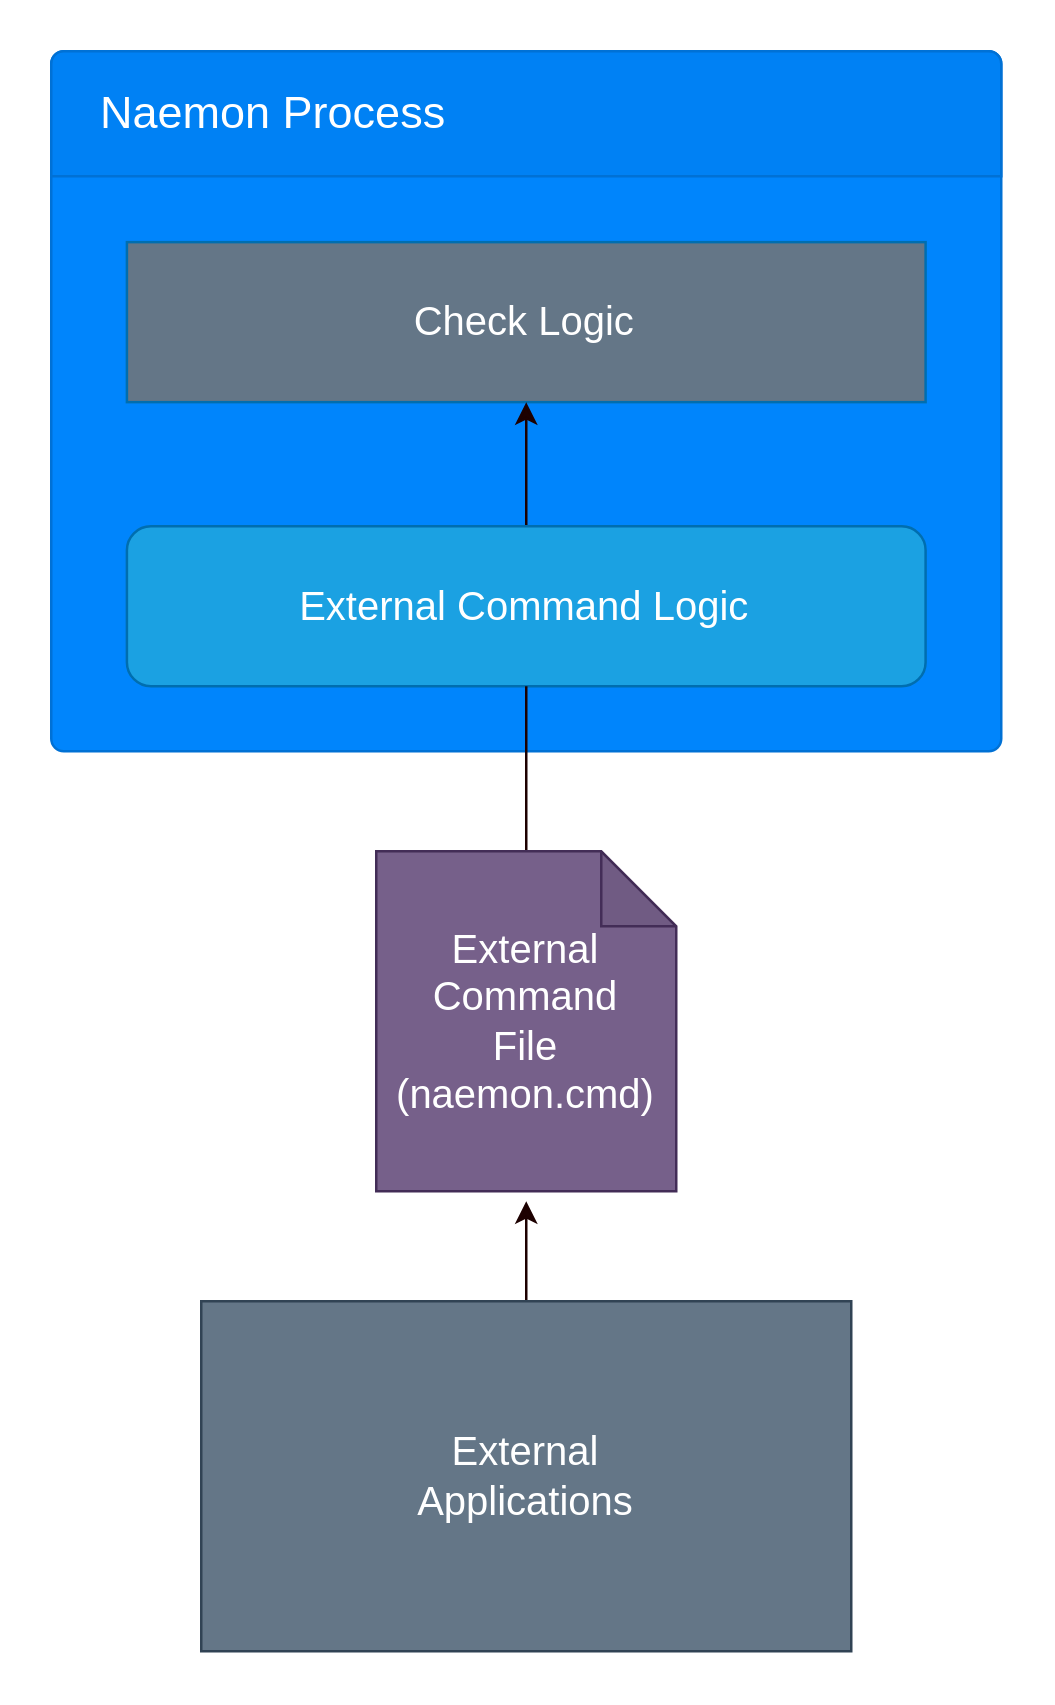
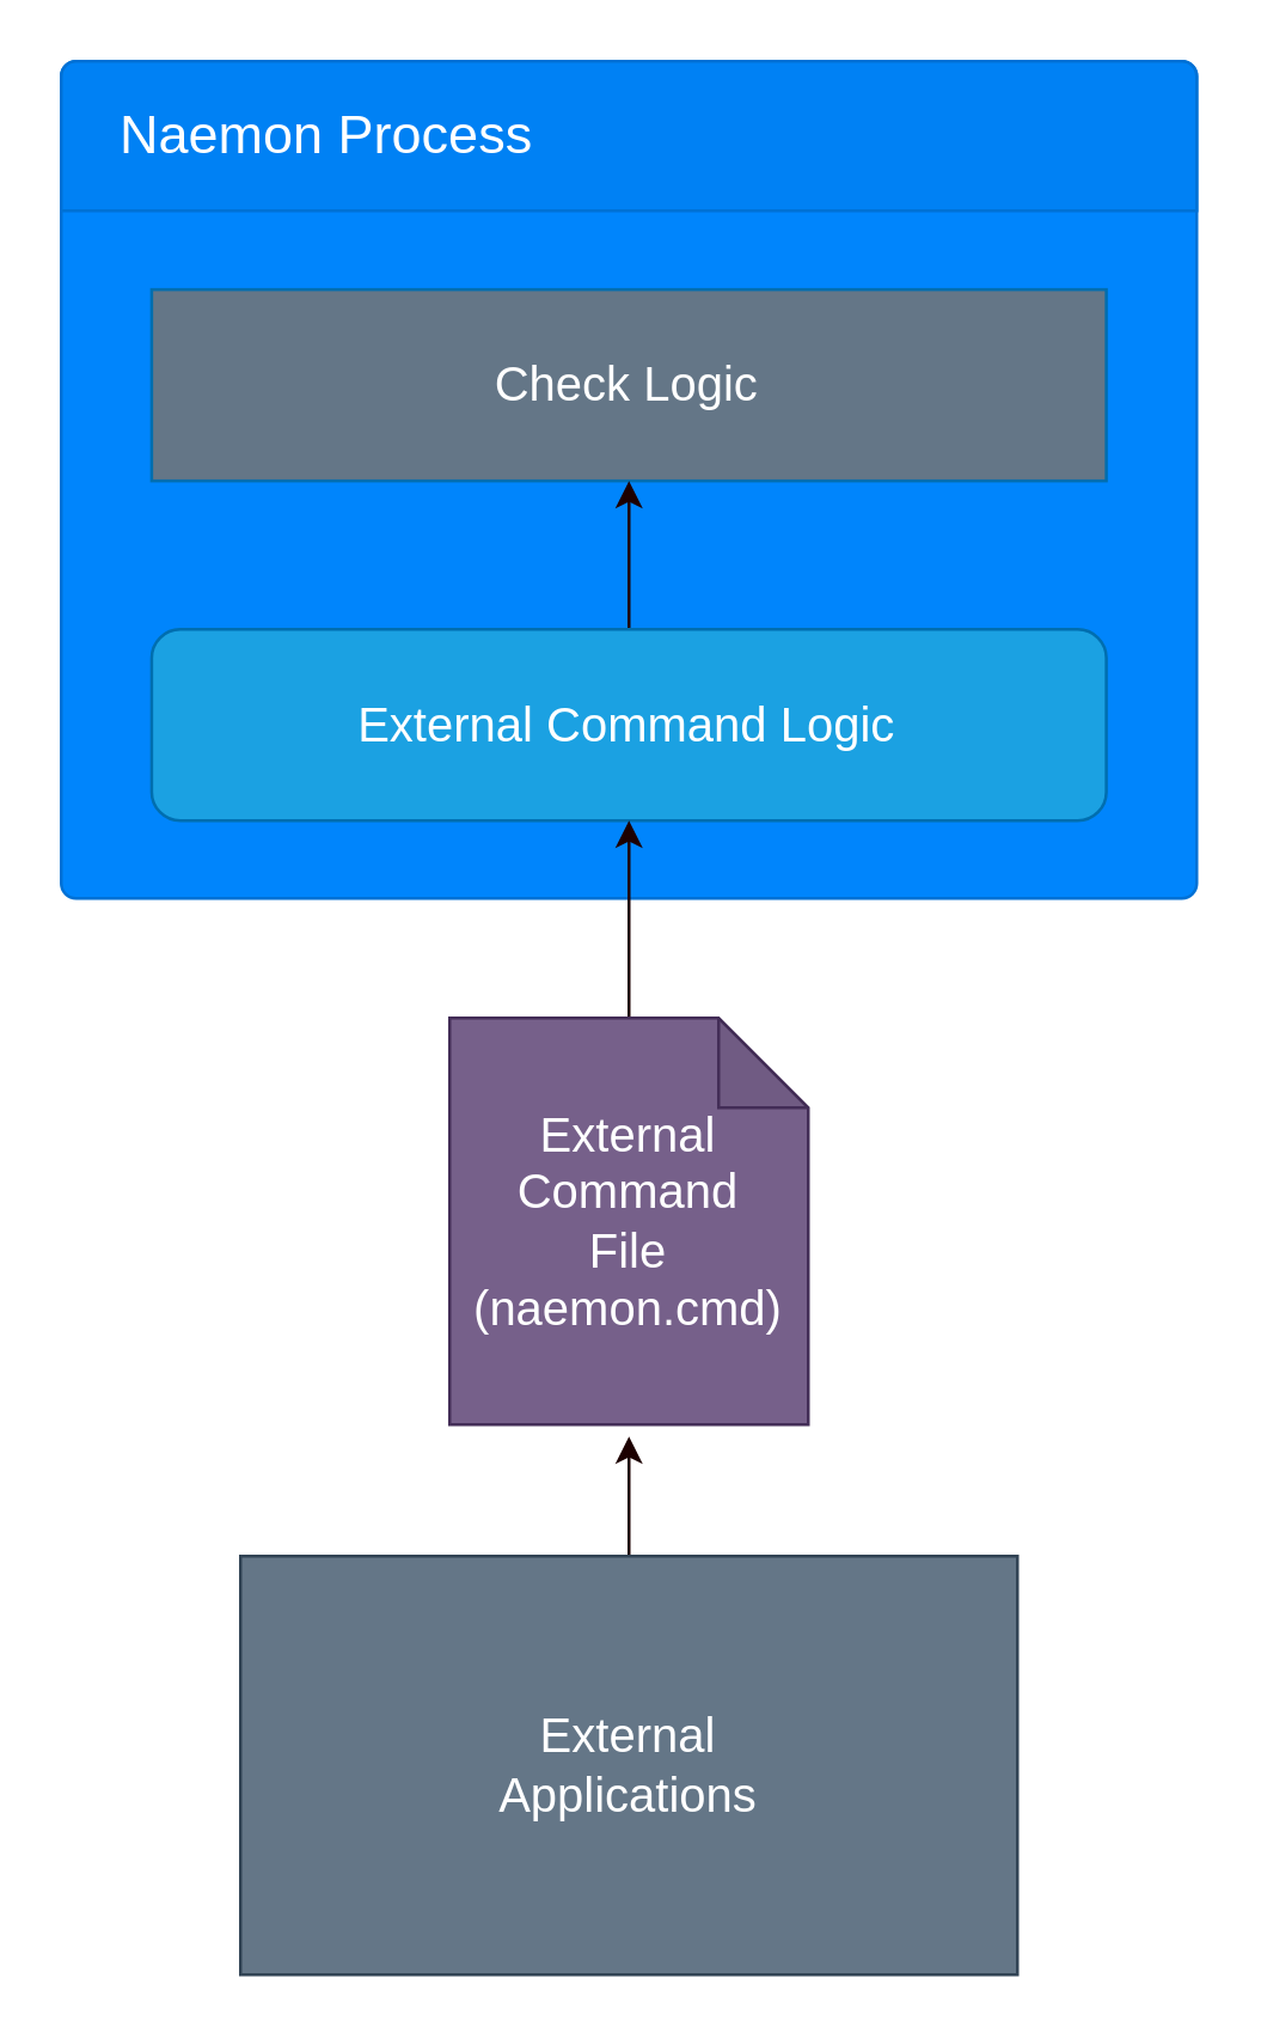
  <mxCell id="0" />
  <mxCell id="1" parent="0" />
  <mxCell id="2" value="" style="html=1;shadow=0;dashed=0;shape=mxgraph.bootstrap.rrect;rSize=5;strokeColor=#0071D5;html=1;whiteSpace=wrap;fillColor=#0085FC;fontColor=#ffffff;verticalAlign=bottom;align=left;spacing=20;spacingBottom=0;fontSize=14;" parent="1" vertex="1"><mxGeometry x="20" y="20" width="380" height="280" as="geometry" /></mxCell>
  <mxCell id="3" value="Naemon Process" style="html=1;shadow=0;dashed=0;shape=mxgraph.bootstrap.topButton;rSize=5;perimeter=none;whiteSpace=wrap;fillColor=#0081F4;strokeColor=#0071D5;fontColor=#ffffff;resizeWidth=1;fontSize=18;align=left;spacing=20;" parent="2" vertex="1"><mxGeometry width="380" height="50" relative="1" as="geometry" /></mxCell>
  <mxCell id="4" value="Check Logic" style="rounded=0;whiteSpace=wrap;html=1;fillColor=#647687;fontColor=#ffffff;strokeColor=#006EAF;fontSize=16;" parent="2" vertex="1"><mxGeometry x="30.26" y="76.36" width="319.48" height="64" as="geometry" /></mxCell>
  <mxCell id="5" style="edgeStyle=orthogonalEdgeStyle;rounded=0;orthogonalLoop=1;jettySize=auto;html=1;strokeColor=#1D0101;" parent="2" source="6" target="4" edge="1"><mxGeometry relative="1" as="geometry" /></mxCell>
  <mxCell id="6" value="External Command Logic" style="whiteSpace=wrap;html=1;fillColor=#1ba1e2;fontColor=#ffffff;strokeColor=#006EAF;fontSize=16;rounded=1;" parent="2" vertex="1"><mxGeometry x="30.26" y="190" width="319.48" height="64" as="geometry" /></mxCell>
  <mxCell id="7" style="edgeStyle=orthogonalEdgeStyle;rounded=0;orthogonalLoop=1;jettySize=auto;html=1;strokeColor=#1D0101;" parent="1" source="8" edge="1"><mxGeometry relative="1" as="geometry"><mxPoint x="210" y="480" as="targetPoint" /></mxGeometry></mxCell>
  <mxCell id="8" value="External&lt;div style=&quot;font-size: 16px;&quot;&gt;Applications&lt;/div&gt;" style="rounded=0;whiteSpace=wrap;html=1;fillColor=#647687;fontColor=#ffffff;strokeColor=#314354;fontSize=16;" parent="1" vertex="1"><mxGeometry x="80" y="520" width="260" height="140" as="geometry" /></mxCell>
- <mxCell id="9" style="edgeStyle=orthogonalEdgeStyle;rounded=0;orthogonalLoop=1;jettySize=auto;html=1;entryX=0.5;entryY=1;entryDx=0;entryDy=0;strokeColor=#1D0101;endArrow=none;" parent="1" source="10" target="6" edge="1"><mxGeometry relative="1" as="geometry" /></mxCell>
+ <mxCell id="9" style="edgeStyle=orthogonalEdgeStyle;rounded=0;orthogonalLoop=1;jettySize=auto;html=1;entryX=0.5;entryY=1;entryDx=0;entryDy=0;strokeColor=#1D0101;" parent="1" source="10" target="6" edge="1"><mxGeometry relative="1" as="geometry" /></mxCell>
  <mxCell id="10" value="&lt;span style=&quot;color: rgb(255, 255, 255); font-size: 16px;&quot;&gt;&lt;font style=&quot;font-size: 16px;&quot;&gt;External&lt;/font&gt;&lt;/span&gt;&lt;div style=&quot;color: rgb(255, 255, 255); font-size: 16px;&quot;&gt;&lt;font style=&quot;font-size: 16px;&quot;&gt;Command&lt;/font&gt;&lt;/div&gt;&lt;div style=&quot;color: rgb(255, 255, 255); font-size: 16px;&quot;&gt;&lt;font style=&quot;font-size: 16px;&quot;&gt;File&lt;/font&gt;&lt;/div&gt;&lt;div style=&quot;color: rgb(255, 255, 255); font-size: 16px;&quot;&gt;&lt;font style=&quot;font-size: 16px;&quot;&gt;(naemon.cmd)&lt;/font&gt;&lt;/div&gt;" style="shape=note;whiteSpace=wrap;html=1;backgroundOutline=1;darkOpacity=0.05;fillColor=#76608a;fontColor=#ffffff;strokeColor=#432D57;" parent="1" vertex="1"><mxGeometry x="150" y="340" width="120" height="136" as="geometry" /></mxCell>
